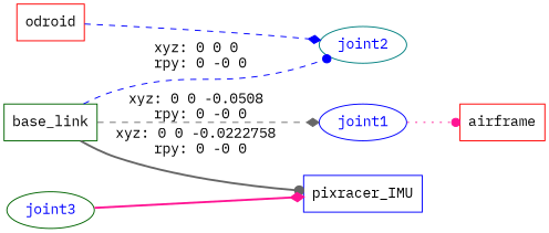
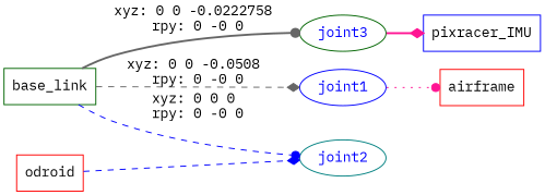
  digraph {
    fontname="IBM Plex Mono"
    rankdir=LR
    node [color=darkgreen fontname="IBM Plex Mono" shape=box]
    edge [arrowhead=diamond color=gray40 fontname="IBM Plex Mono" style=dashed]
    n1 [label=base_link]
    joint1 [color=blue fontcolor=blue shape=ellipse]
    joint2 [color=teal fontcolor=blue shape=ellipse]
    joint3 [fontcolor=blue shape=ellipse]
    n5 [color=red label=airframe]
    n6 [color=blue label=pixracer_IMU]
    n7 [color=red label=odroid]
    n1 -> joint1 [label="xyz: 0 0 -0.0508 \nrpy: 0 -0 0"]
    n1 -> joint2 [arrowhead=dot color=blue label="xyz: 0 0 0 \nrpy: 0 -0 0"]
-   n1 -> n6 [arrowhead=dot label="xyz: 0 0 -0.0222758 \nrpy: 0 -0 0" style=bold]
+   n1 -> joint3 [arrowhead=dot label="xyz: 0 0 -0.0222758 \nrpy: 0 -0 0" style=bold]
    joint1 -> n5 [arrowhead=dot color=deeppink style=dotted]
    joint3 -> n6 [color=deeppink style=bold]
    n7 -> joint2 [color=blue]
  }
